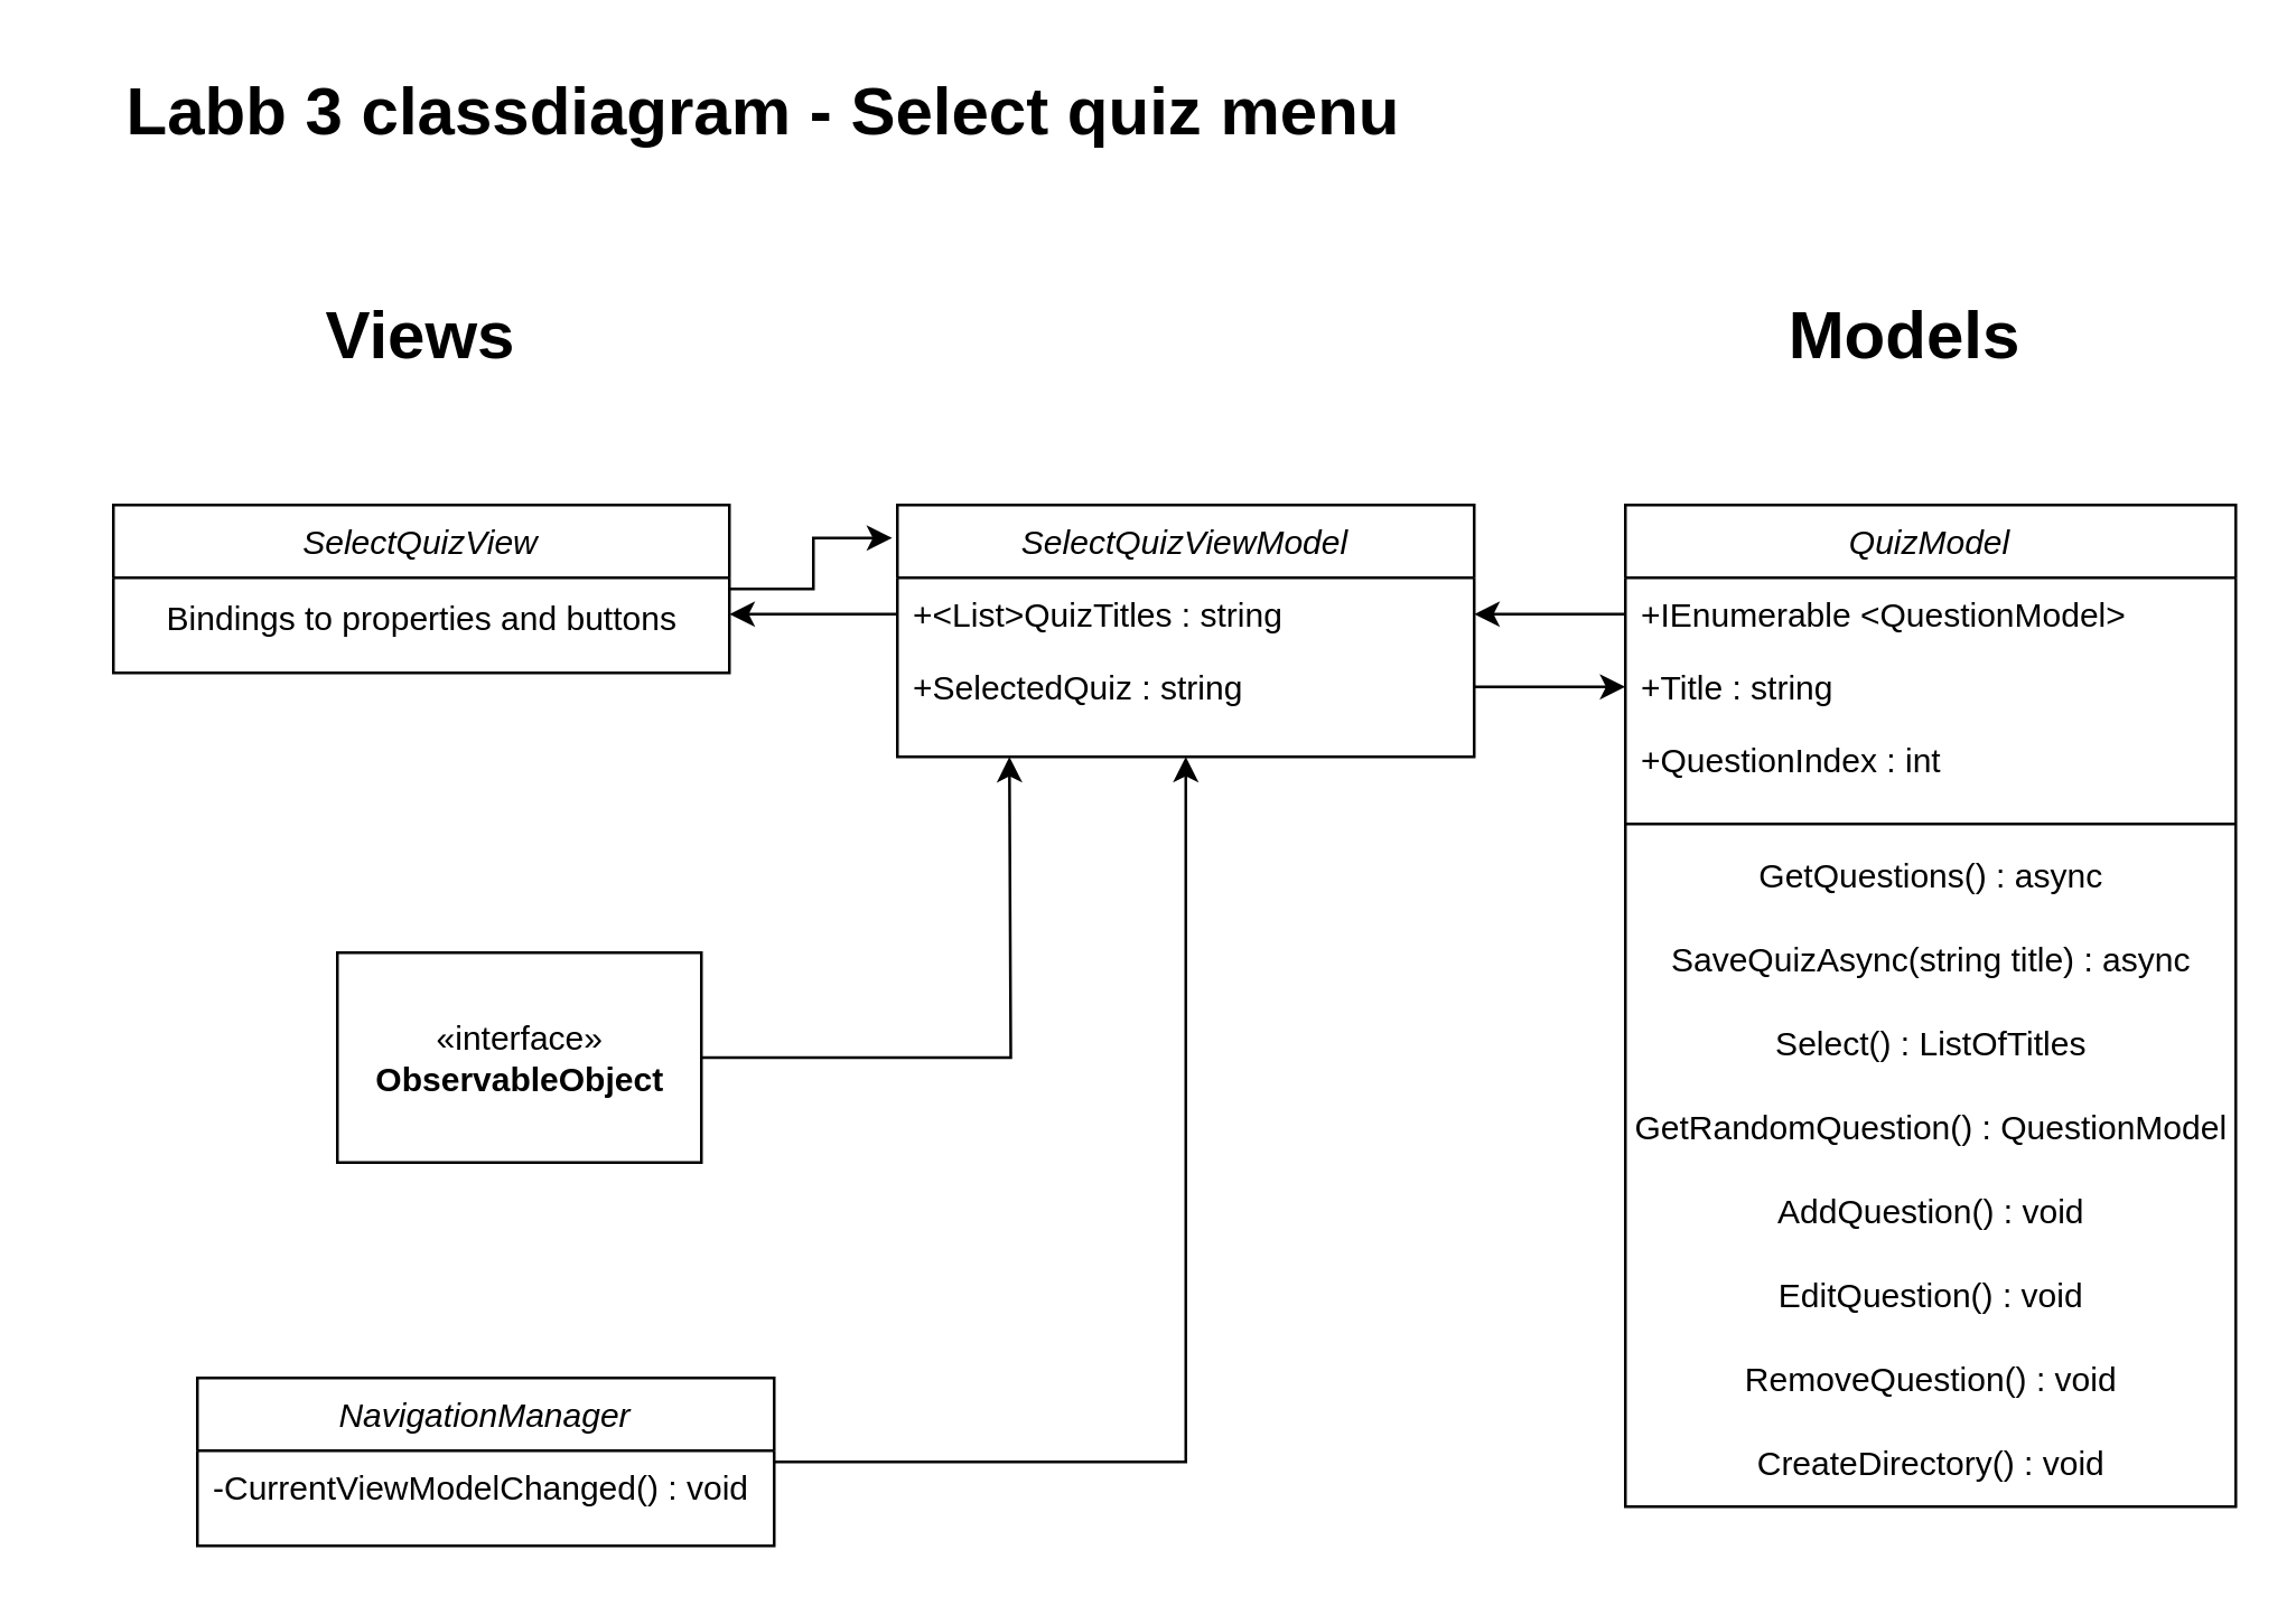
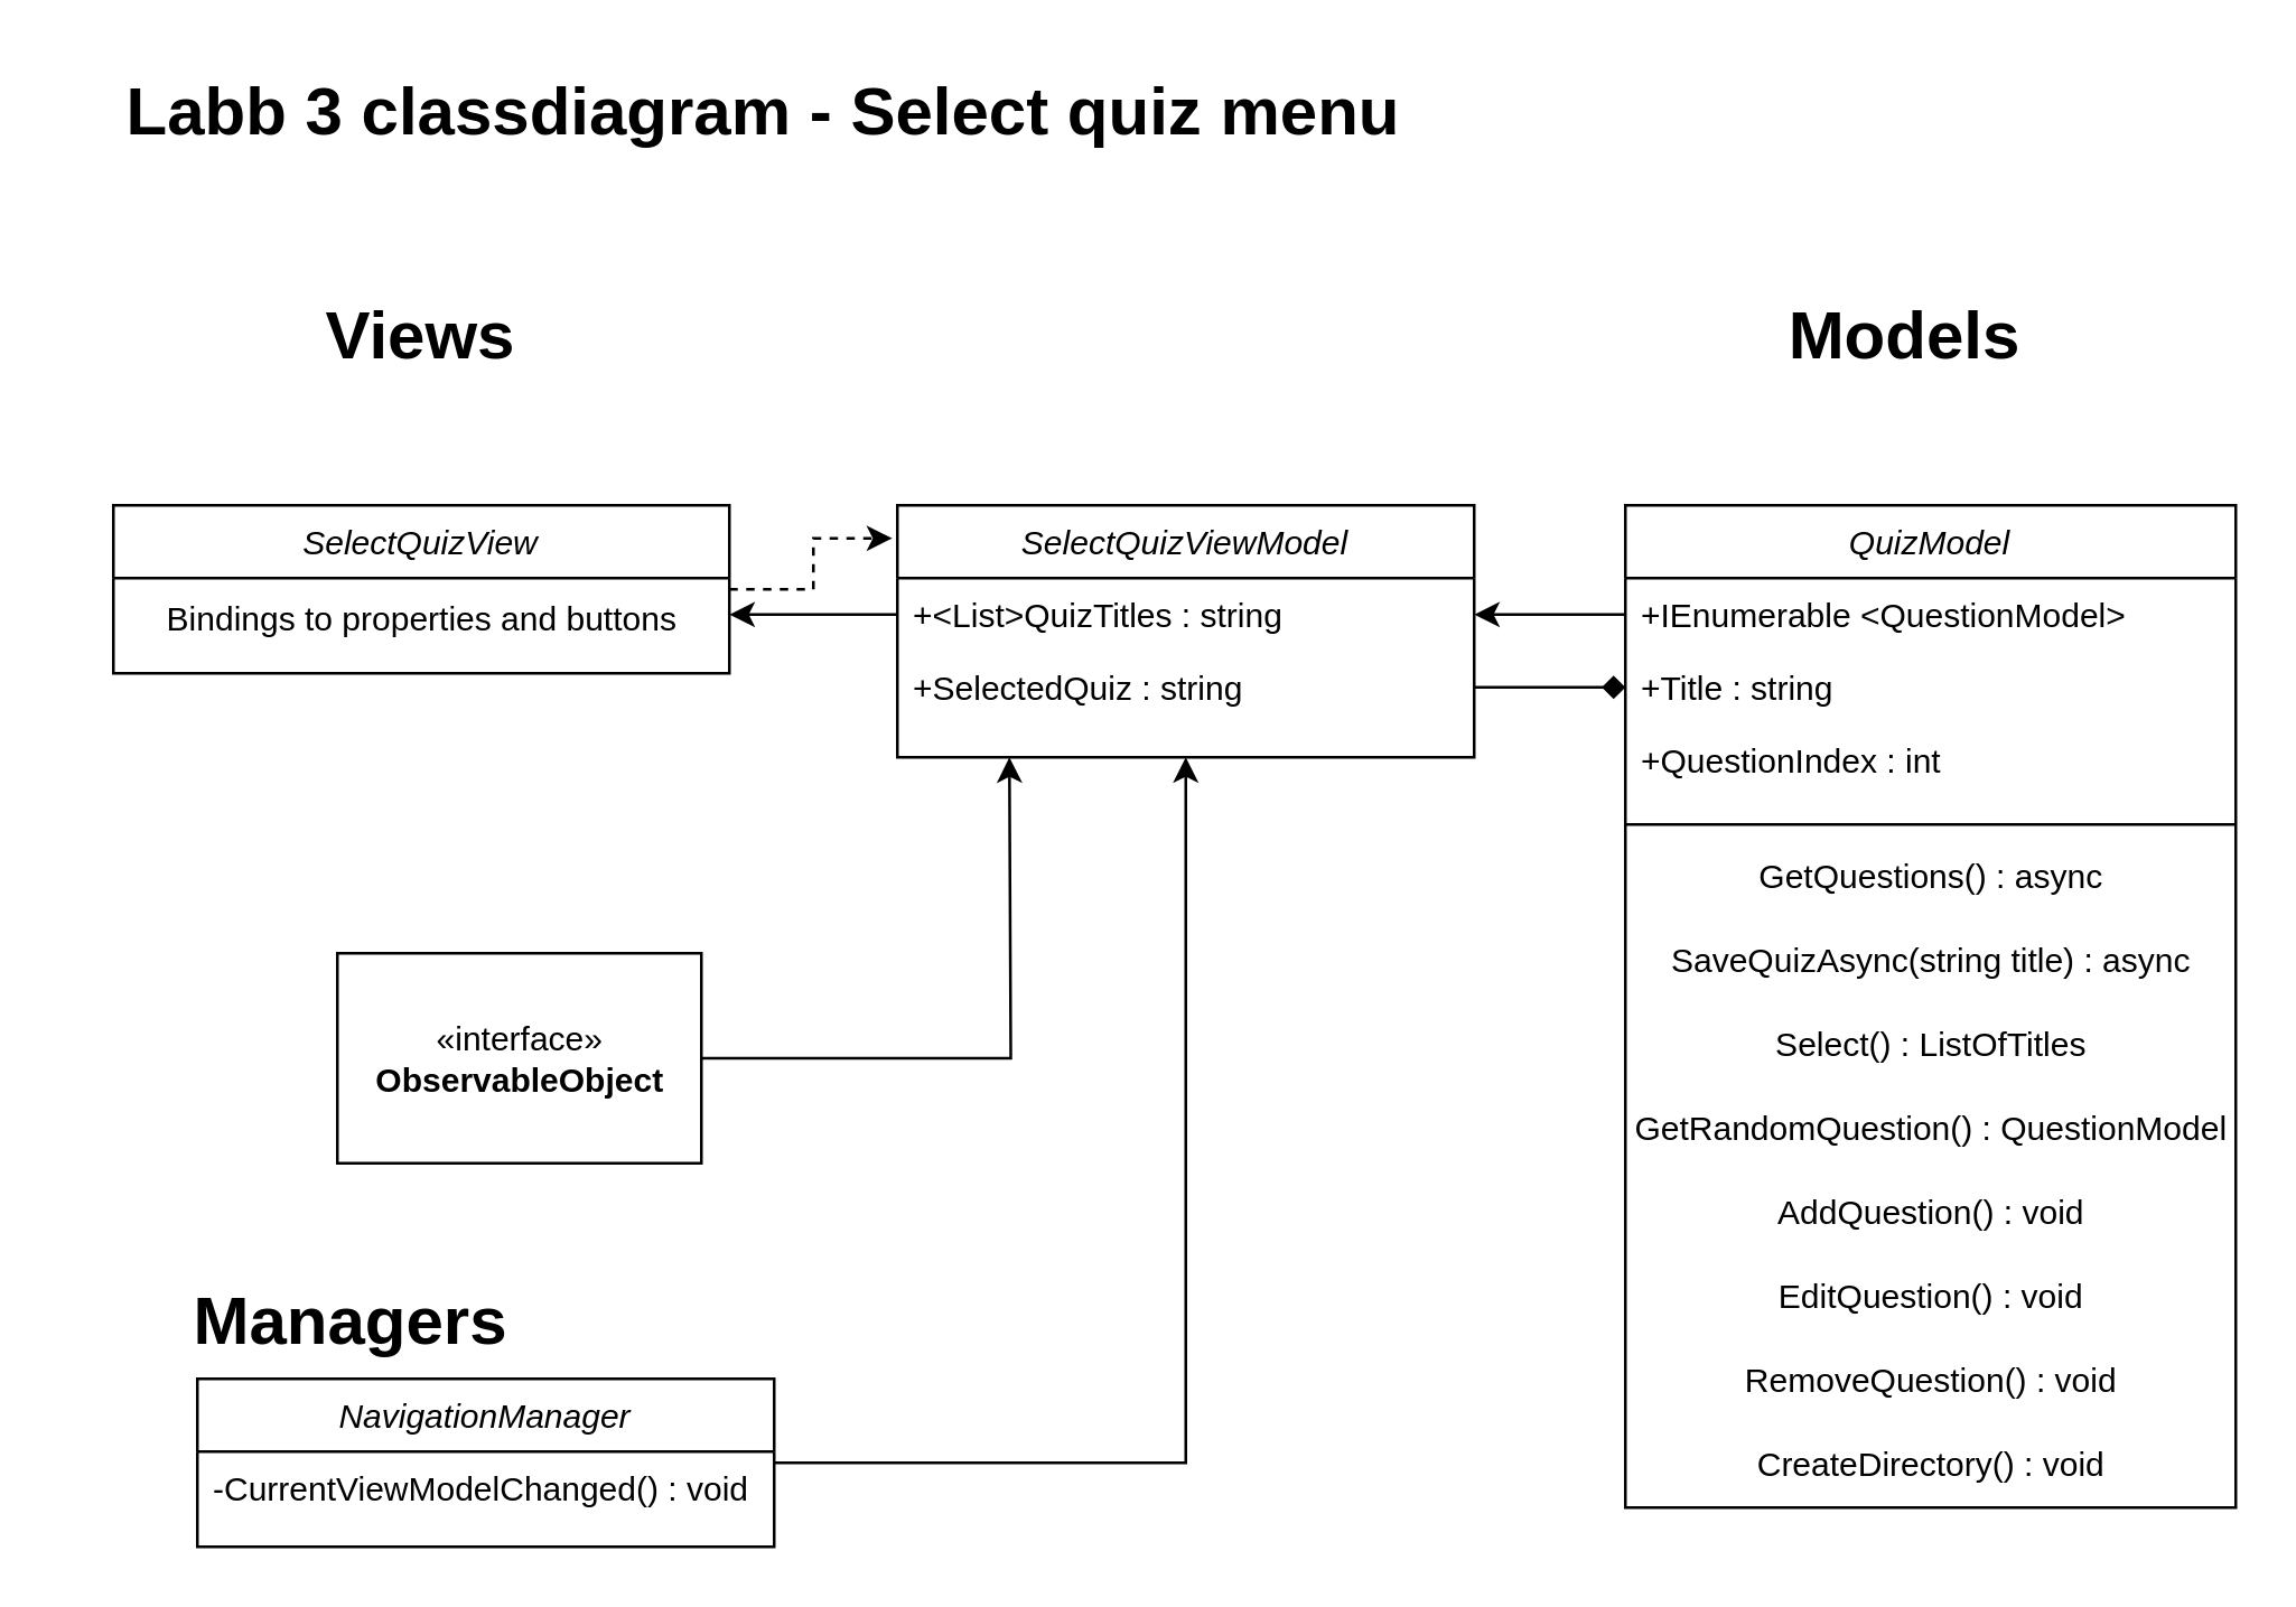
  <mxCell id="0" />
  <mxCell id="1" parent="0" />
  <mxCell id="2" value="&lt;h1&gt;Labb 3 classdiagram - Select quiz menu&lt;/h1&gt;" style="text;html=1;strokeColor=none;fillColor=none;spacing=5;spacingTop=-20;whiteSpace=wrap;overflow=hidden;rounded=0;" vertex="1" parent="1"><mxGeometry x="40" y="20" width="650" height="50" as="geometry" /></mxCell>
  <mxCell id="3" value="&lt;h1&gt;Views&lt;/h1&gt;" style="text;html=1;strokeColor=none;fillColor=none;spacing=5;spacingTop=-20;whiteSpace=wrap;overflow=hidden;rounded=0;align=center;" vertex="1" parent="1"><mxGeometry x="100" y="100" width="100" height="40" as="geometry" /></mxCell>
  <mxCell id="4" value="&lt;h1&gt;Models&lt;/h1&gt;" style="text;html=1;strokeColor=none;fillColor=none;spacing=5;spacingTop=-20;whiteSpace=wrap;overflow=hidden;rounded=0;align=center;" vertex="1" parent="1"><mxGeometry x="630" y="100" width="100" height="40" as="geometry" /></mxCell>
  <mxCell id="5" value="SelectQuizViewModel" style="swimlane;fontStyle=2;align=center;verticalAlign=top;childLayout=stackLayout;horizontal=1;startSize=26;horizontalStack=0;resizeParent=1;resizeLast=0;collapsible=1;marginBottom=0;rounded=0;shadow=0;strokeWidth=1;" vertex="1" parent="1"><mxGeometry x="320" y="180" width="206" height="90" as="geometry"><mxRectangle x="230" y="140" width="160" height="26" as="alternateBounds" /></mxGeometry></mxCell>
  <mxCell id="6" value="+&lt;List&gt;QuizTitles : string" style="text;align=left;verticalAlign=top;spacingLeft=4;spacingRight=4;overflow=hidden;rotatable=0;points=[[0,0.5],[1,0.5]];portConstraint=eastwest;" vertex="1" parent="5"><mxGeometry y="26" width="206" height="26" as="geometry" /></mxCell>
  <mxCell id="7" value="+SelectedQuiz : string" style="text;align=left;verticalAlign=top;spacingLeft=4;spacingRight=4;overflow=hidden;rotatable=0;points=[[0,0.5],[1,0.5]];portConstraint=eastwest;rounded=0;shadow=0;html=0;" vertex="1" parent="5"><mxGeometry y="52" width="206" height="26" as="geometry" /></mxCell>
- <mxCell id="8" style="edgeStyle=orthogonalEdgeStyle;rounded=0;orthogonalLoop=1;jettySize=auto;html=1;entryX=-0.009;entryY=0.131;entryDx=0;entryDy=0;entryPerimeter=0;" edge="1" parent="1" source="9" target="5"><mxGeometry relative="1" as="geometry" /></mxCell>
+ <mxCell id="8" style="edgeStyle=orthogonalEdgeStyle;rounded=0;orthogonalLoop=1;jettySize=auto;html=1;entryX=-0.009;entryY=0.131;entryDx=0;entryDy=0;entryPerimeter=0;dashed=1;" edge="1" parent="1" source="9" target="5"><mxGeometry relative="1" as="geometry" /></mxCell>
  <mxCell id="9" value="SelectQuizView" style="swimlane;fontStyle=2;align=center;verticalAlign=top;childLayout=stackLayout;horizontal=1;startSize=26;horizontalStack=0;resizeParent=1;resizeLast=0;collapsible=1;marginBottom=0;rounded=0;shadow=0;strokeWidth=1;" vertex="1" parent="1"><mxGeometry x="40" y="180" width="220" height="60" as="geometry"><mxRectangle x="230" y="140" width="160" height="26" as="alternateBounds" /></mxGeometry></mxCell>
  <mxCell id="10" value="Bindings to properties and buttons" style="text;html=1;align=center;verticalAlign=middle;resizable=0;points=[];autosize=1;strokeColor=none;fillColor=none;" vertex="1" parent="9"><mxGeometry y="26" width="220" height="30" as="geometry" /></mxCell>
  <mxCell id="11" style="edgeStyle=orthogonalEdgeStyle;rounded=0;orthogonalLoop=1;jettySize=auto;html=1;entryX=1;entryY=0.5;entryDx=0;entryDy=0;" edge="1" parent="1" source="6"><mxGeometry relative="1" as="geometry"><mxPoint x="260" y="219" as="targetPoint" /></mxGeometry></mxCell>
  <mxCell id="12" value="QuizModel" style="swimlane;fontStyle=2;align=center;verticalAlign=top;childLayout=stackLayout;horizontal=1;startSize=26;horizontalStack=0;resizeParent=1;resizeLast=0;collapsible=1;marginBottom=0;rounded=0;shadow=0;strokeWidth=1;" vertex="1" parent="1"><mxGeometry x="580" y="180" width="218" height="358" as="geometry"><mxRectangle x="230" y="140" width="160" height="26" as="alternateBounds" /></mxGeometry></mxCell>
  <mxCell id="13" value="+IEnumerable &lt;QuestionModel&gt;" style="text;align=left;verticalAlign=top;spacingLeft=4;spacingRight=4;overflow=hidden;rotatable=0;points=[[0,0.5],[1,0.5]];portConstraint=eastwest;" vertex="1" parent="12"><mxGeometry y="26" width="218" height="26" as="geometry" /></mxCell>
  <mxCell id="14" value="+Title : string" style="text;align=left;verticalAlign=top;spacingLeft=4;spacingRight=4;overflow=hidden;rotatable=0;points=[[0,0.5],[1,0.5]];portConstraint=eastwest;rounded=0;shadow=0;html=0;" vertex="1" parent="12"><mxGeometry y="52" width="218" height="26" as="geometry" /></mxCell>
  <mxCell id="15" value="+QuestionIndex : int" style="text;align=left;verticalAlign=top;spacingLeft=4;spacingRight=4;overflow=hidden;rotatable=0;points=[[0,0.5],[1,0.5]];portConstraint=eastwest;rounded=0;shadow=0;html=0;" vertex="1" parent="12"><mxGeometry y="78" width="218" height="32" as="geometry" /></mxCell>
  <mxCell id="16" value="" style="line;strokeWidth=1;fillColor=none;align=left;verticalAlign=middle;spacingTop=-1;spacingLeft=3;spacingRight=3;rotatable=0;labelPosition=right;points=[];portConstraint=eastwest;strokeColor=inherit;" vertex="1" parent="12"><mxGeometry y="110" width="218" height="8" as="geometry" /></mxCell>
  <mxCell id="17" value="GetQuestions() : async" style="text;html=1;align=center;verticalAlign=middle;resizable=0;points=[];autosize=1;strokeColor=none;fillColor=none;" vertex="1" parent="12"><mxGeometry y="118" width="218" height="30" as="geometry" /></mxCell>
  <mxCell id="18" value="SaveQuizAsync(string title) : async" style="text;html=1;align=center;verticalAlign=middle;resizable=0;points=[];autosize=1;strokeColor=none;fillColor=none;" vertex="1" parent="12"><mxGeometry y="148" width="218" height="30" as="geometry" /></mxCell>
  <mxCell id="19" value="Select() : ListOfTitles" style="text;html=1;align=center;verticalAlign=middle;resizable=0;points=[];autosize=1;strokeColor=none;fillColor=none;" vertex="1" parent="12"><mxGeometry y="178" width="218" height="30" as="geometry" /></mxCell>
  <mxCell id="20" value="GetRandomQuestion() : QuestionModel" style="text;html=1;align=center;verticalAlign=middle;resizable=0;points=[];autosize=1;strokeColor=none;fillColor=none;" vertex="1" parent="12"><mxGeometry y="208" width="218" height="30" as="geometry" /></mxCell>
  <mxCell id="21" value="AddQuestion() : void" style="text;html=1;align=center;verticalAlign=middle;resizable=0;points=[];autosize=1;strokeColor=none;fillColor=none;" vertex="1" parent="12"><mxGeometry y="238" width="218" height="30" as="geometry" /></mxCell>
  <mxCell id="22" value="EditQuestion()&amp;nbsp;: void" style="text;html=1;align=center;verticalAlign=middle;resizable=0;points=[];autosize=1;strokeColor=none;fillColor=none;" vertex="1" parent="12"><mxGeometry y="268" width="218" height="30" as="geometry" /></mxCell>
  <mxCell id="23" value="RemoveQuestion()&amp;nbsp;: void" style="text;html=1;align=center;verticalAlign=middle;resizable=0;points=[];autosize=1;strokeColor=none;fillColor=none;" vertex="1" parent="12"><mxGeometry y="298" width="218" height="30" as="geometry" /></mxCell>
  <mxCell id="24" value="CreateDirectory()&amp;nbsp;: void" style="text;html=1;align=center;verticalAlign=middle;resizable=0;points=[];autosize=1;strokeColor=none;fillColor=none;" vertex="1" parent="12"><mxGeometry y="328" width="218" height="30" as="geometry" /></mxCell>
- <mxCell id="25" style="edgeStyle=orthogonalEdgeStyle;rounded=0;orthogonalLoop=1;jettySize=auto;html=1;entryX=0;entryY=0.5;entryDx=0;entryDy=0;" edge="1" parent="1" source="7" target="14"><mxGeometry relative="1" as="geometry" /></mxCell>
+ <mxCell id="25" style="edgeStyle=orthogonalEdgeStyle;rounded=0;orthogonalLoop=1;jettySize=auto;html=1;entryX=0;entryY=0.5;entryDx=0;entryDy=0;endArrow=diamond;" edge="1" parent="1" source="7" target="14"><mxGeometry relative="1" as="geometry" /></mxCell>
  <mxCell id="26" style="edgeStyle=orthogonalEdgeStyle;rounded=0;orthogonalLoop=1;jettySize=auto;html=1;entryX=1;entryY=0.5;entryDx=0;entryDy=0;" edge="1" parent="1" source="13" target="6"><mxGeometry relative="1" as="geometry" /></mxCell>
  <mxCell id="27" style="edgeStyle=orthogonalEdgeStyle;rounded=0;orthogonalLoop=1;jettySize=auto;html=1;" edge="1" parent="1" source="28"><mxGeometry relative="1" as="geometry"><mxPoint x="360" y="270" as="targetPoint" /></mxGeometry></mxCell>
  <mxCell id="28" value="«interface»&lt;br&gt;&lt;b&gt;ObservableObject&lt;/b&gt;" style="html=1;" vertex="1" parent="1"><mxGeometry x="120" y="340" width="130" height="75" as="geometry" /></mxCell>
+ <mxCell id="29" value="&lt;h1&gt;Managers&lt;/h1&gt;" style="text;html=1;strokeColor=none;fillColor=none;spacing=5;spacingTop=-20;whiteSpace=wrap;overflow=hidden;rounded=0;align=center;" vertex="1" parent="1"><mxGeometry x="20" y="452" width="210" height="40" as="geometry" /></mxCell>
  <mxCell id="30" style="edgeStyle=orthogonalEdgeStyle;rounded=0;orthogonalLoop=1;jettySize=auto;html=1;entryX=0.5;entryY=1;entryDx=0;entryDy=0;" edge="1" parent="1" source="31" target="5"><mxGeometry relative="1" as="geometry"><mxPoint x="320" y="521.99" as="targetPoint" /></mxGeometry></mxCell>
  <mxCell id="31" value="NavigationManager" style="swimlane;fontStyle=2;align=center;verticalAlign=top;childLayout=stackLayout;horizontal=1;startSize=26;horizontalStack=0;resizeParent=1;resizeLast=0;collapsible=1;marginBottom=0;rounded=0;shadow=0;strokeWidth=1;" vertex="1" parent="1"><mxGeometry x="70" y="492" width="206" height="60" as="geometry"><mxRectangle x="230" y="140" width="160" height="26" as="alternateBounds" /></mxGeometry></mxCell>
  <mxCell id="32" value="-CurrentViewModelChanged() : void" style="text;align=left;verticalAlign=top;spacingLeft=4;spacingRight=4;overflow=hidden;rotatable=0;points=[[0,0.5],[1,0.5]];portConstraint=eastwest;" vertex="1" parent="31"><mxGeometry y="26" width="206" height="26" as="geometry" /></mxCell>
